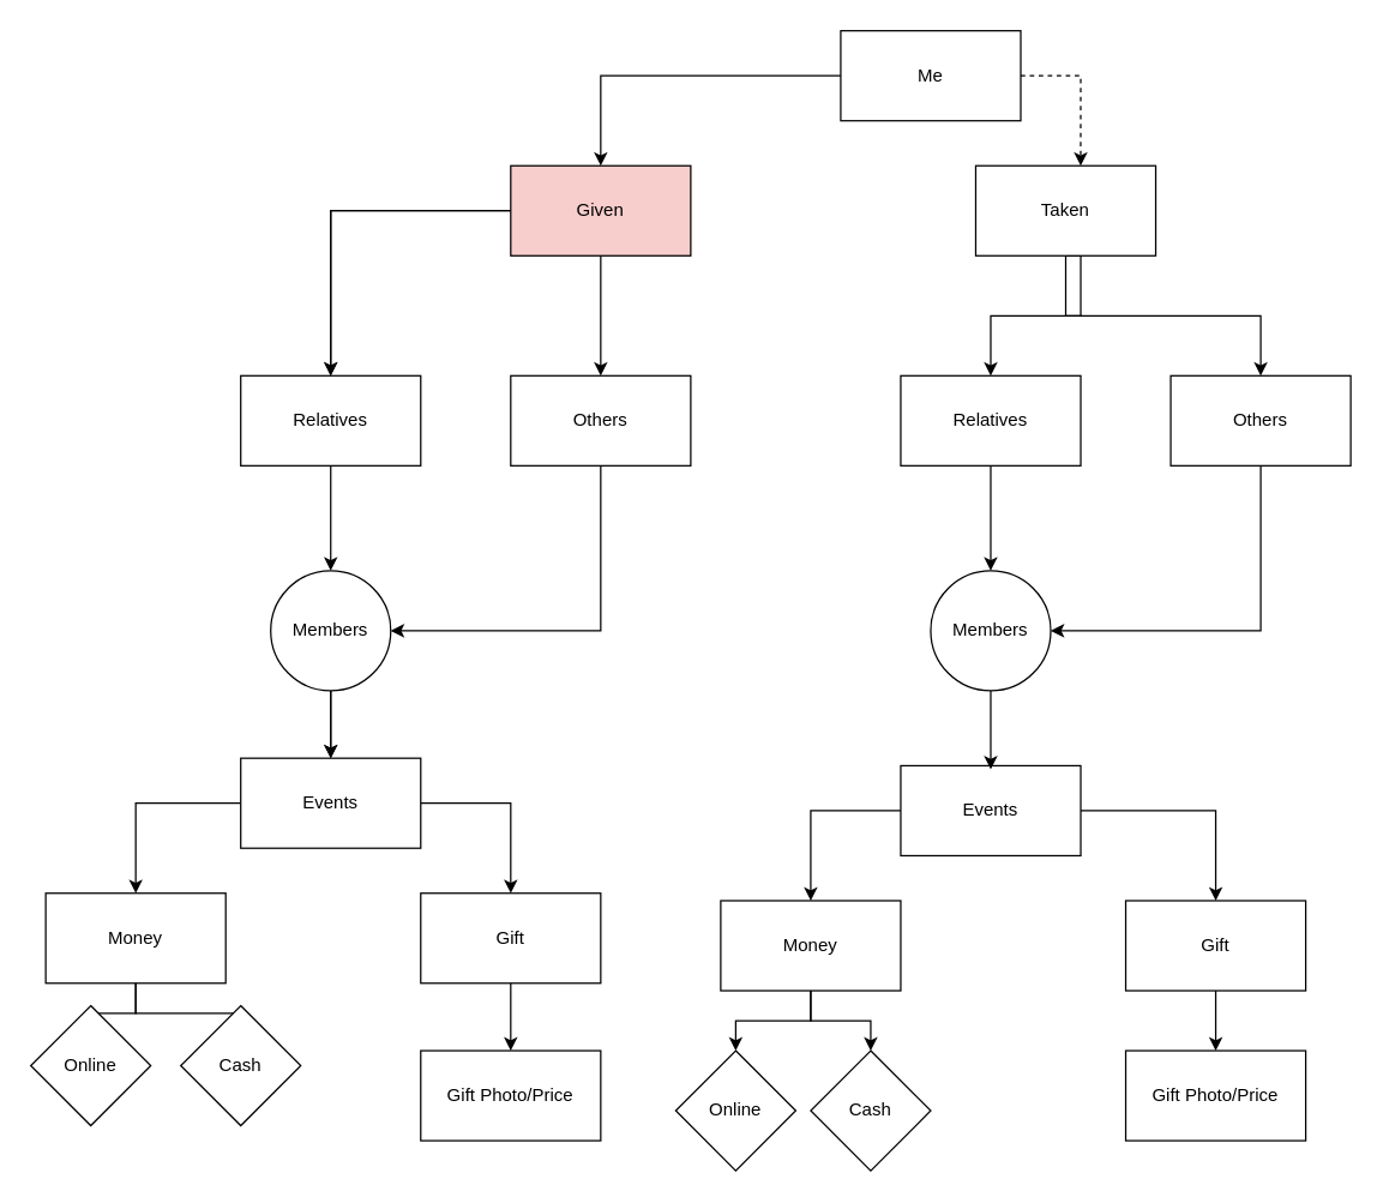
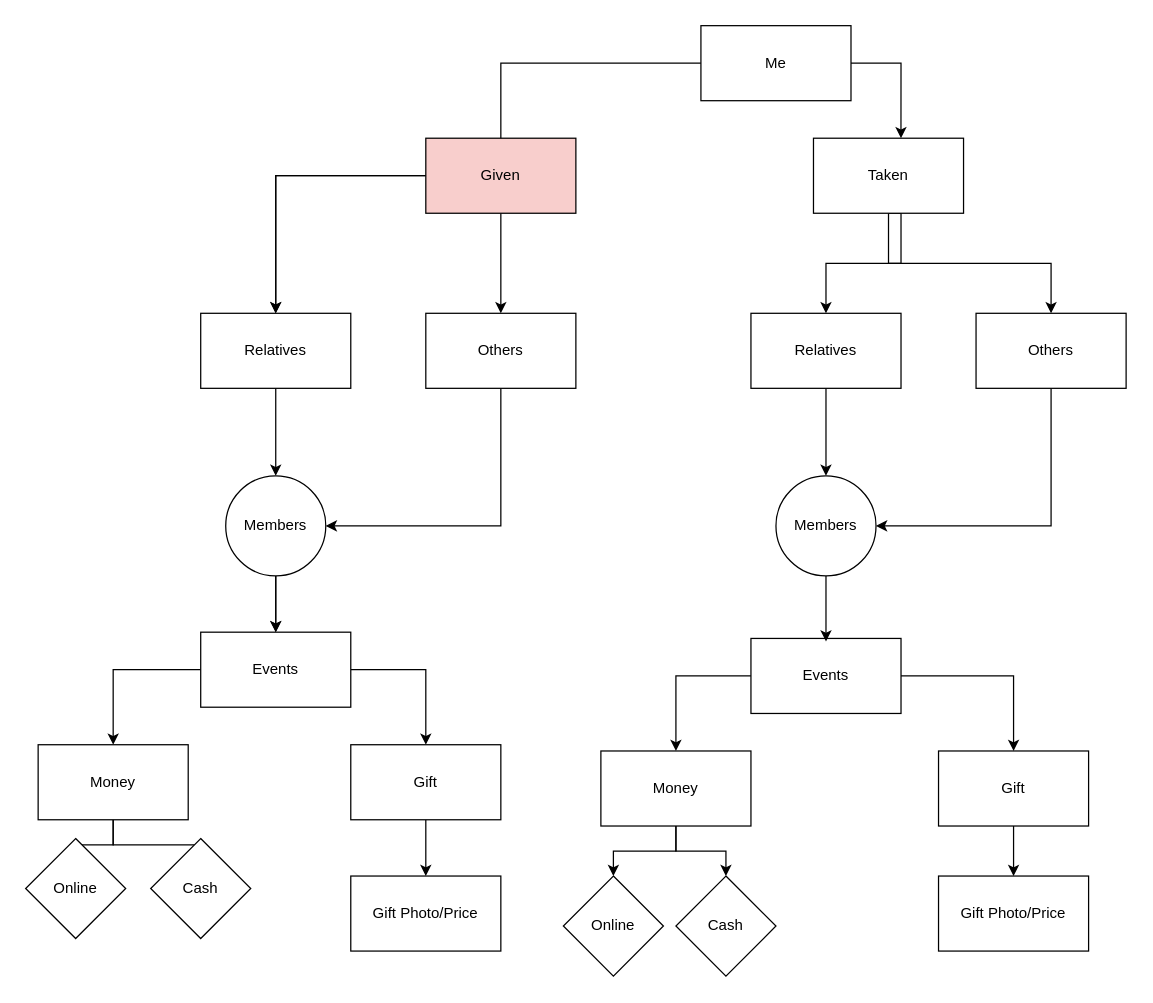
  <mxCell id="0" />
  <mxCell id="1" parent="0" />
  <mxCell id="2" value="" style="edgeStyle=orthogonalEdgeStyle;rounded=0;orthogonalLoop=1;jettySize=auto;html=1;" edge="1" parent="1" source="5" target="10"><mxGeometry relative="1" as="geometry" /></mxCell>
  <mxCell id="3" value="" style="edgeStyle=orthogonalEdgeStyle;rounded=0;orthogonalLoop=1;jettySize=auto;html=1;" edge="1" parent="1" source="5" target="10"><mxGeometry relative="1" as="geometry" /></mxCell>
  <mxCell id="4" value="" style="edgeStyle=orthogonalEdgeStyle;rounded=0;orthogonalLoop=1;jettySize=auto;html=1;" edge="1" parent="1" source="5" target="12"><mxGeometry relative="1" as="geometry" /></mxCell>
  <mxCell id="5" value="Given" style="rounded=0;whiteSpace=wrap;html=1;fillColor=#f8cecc;" vertex="1" parent="1"><mxGeometry x="340" y="110" width="120" height="60" as="geometry" /></mxCell>
  <mxCell id="6" style="edgeStyle=orthogonalEdgeStyle;rounded=0;orthogonalLoop=1;jettySize=auto;html=1;exitX=0.5;exitY=1;exitDx=0;exitDy=0;entryX=0.5;entryY=0;entryDx=0;entryDy=0;" edge="1" parent="1" source="8" target="26"><mxGeometry relative="1" as="geometry"><Array as="points"><mxPoint x="720" y="210" /><mxPoint x="660" y="210" /></Array></mxGeometry></mxCell>
  <mxCell id="7" style="edgeStyle=orthogonalEdgeStyle;rounded=0;orthogonalLoop=1;jettySize=auto;html=1;exitX=0.5;exitY=1;exitDx=0;exitDy=0;entryX=0.5;entryY=0;entryDx=0;entryDy=0;" edge="1" parent="1" source="8" target="28"><mxGeometry relative="1" as="geometry" /></mxCell>
  <mxCell id="8" value="Taken" style="whiteSpace=wrap;html=1;rounded=0;" vertex="1" parent="1"><mxGeometry x="650" y="110" width="120" height="60" as="geometry" /></mxCell>
  <mxCell id="9" value="" style="edgeStyle=orthogonalEdgeStyle;rounded=0;orthogonalLoop=1;jettySize=auto;html=1;" edge="1" parent="1" source="10" target="16"><mxGeometry relative="1" as="geometry" /></mxCell>
  <mxCell id="10" value="Relatives" style="rounded=0;whiteSpace=wrap;html=1;" vertex="1" parent="1"><mxGeometry x="160" y="250" width="120" height="60" as="geometry" /></mxCell>
  <mxCell id="11" style="edgeStyle=orthogonalEdgeStyle;rounded=0;orthogonalLoop=1;jettySize=auto;html=1;exitX=0.5;exitY=1;exitDx=0;exitDy=0;entryX=1;entryY=0.5;entryDx=0;entryDy=0;" edge="1" parent="1" source="12" target="16"><mxGeometry relative="1" as="geometry" /></mxCell>
  <mxCell id="12" value="Others" style="rounded=0;whiteSpace=wrap;html=1;" vertex="1" parent="1"><mxGeometry x="340" y="250" width="120" height="60" as="geometry" /></mxCell>
  <mxCell id="13" value="" style="edgeStyle=orthogonalEdgeStyle;rounded=0;orthogonalLoop=1;jettySize=auto;html=1;" edge="1" parent="1" source="31" target="19"><mxGeometry relative="1" as="geometry" /></mxCell>
  <mxCell id="14" value="" style="edgeStyle=orthogonalEdgeStyle;rounded=0;orthogonalLoop=1;jettySize=auto;html=1;exitX=1;exitY=0.5;exitDx=0;exitDy=0;" edge="1" parent="1" source="31" target="21"><mxGeometry relative="1" as="geometry" /></mxCell>
  <mxCell id="15" value="" style="edgeStyle=orthogonalEdgeStyle;rounded=0;orthogonalLoop=1;jettySize=auto;html=1;" edge="1" parent="1" source="16" target="31"><mxGeometry relative="1" as="geometry" /></mxCell>
  <mxCell id="16" value="Members" style="ellipse;whiteSpace=wrap;html=1;rounded=0;" vertex="1" parent="1"><mxGeometry x="180" y="380" width="80" height="80" as="geometry" /></mxCell>
  <mxCell id="17" value="" style="edgeStyle=orthogonalEdgeStyle;rounded=0;orthogonalLoop=1;jettySize=auto;html=1;" edge="1" parent="1" source="19" target="22"><mxGeometry relative="1" as="geometry" /></mxCell>
  <mxCell id="18" value="" style="edgeStyle=orthogonalEdgeStyle;rounded=0;orthogonalLoop=1;jettySize=auto;html=1;" edge="1" parent="1" source="19" target="24"><mxGeometry relative="1" as="geometry" /></mxCell>
  <mxCell id="19" value="Money" style="whiteSpace=wrap;html=1;rounded=0;" vertex="1" parent="1"><mxGeometry x="30" y="595" width="120" height="60" as="geometry" /></mxCell>
  <mxCell id="20" value="" style="edgeStyle=orthogonalEdgeStyle;rounded=0;orthogonalLoop=1;jettySize=auto;html=1;" edge="1" parent="1" source="21" target="23"><mxGeometry relative="1" as="geometry" /></mxCell>
  <mxCell id="21" value="Gift" style="whiteSpace=wrap;html=1;rounded=0;" vertex="1" parent="1"><mxGeometry x="280" y="595" width="120" height="60" as="geometry" /></mxCell>
  <mxCell id="22" value="Online" style="rhombus;whiteSpace=wrap;html=1;rounded=0;" vertex="1" parent="1"><mxGeometry y="670" width="80" height="80" as="geometry" x="20" /></mxCell>
  <mxCell id="23" value="Gift Photo/Price" style="whiteSpace=wrap;html=1;rounded=0;" vertex="1" parent="1"><mxGeometry x="280" y="700" width="120" height="60" as="geometry" /></mxCell>
  <mxCell id="24" value="Cash" style="rhombus;whiteSpace=wrap;html=1;rounded=0;" vertex="1" parent="1"><mxGeometry x="120" y="670" width="80" height="80" as="geometry" /></mxCell>
  <mxCell id="25" value="" style="edgeStyle=orthogonalEdgeStyle;rounded=0;orthogonalLoop=1;jettySize=auto;html=1;" edge="1" parent="1" source="26" target="29"><mxGeometry relative="1" as="geometry" /></mxCell>
  <mxCell id="26" value="Relatives" style="rounded=0;whiteSpace=wrap;html=1;" vertex="1" parent="1"><mxGeometry x="600" y="250" width="120" height="60" as="geometry" /></mxCell>
  <mxCell id="27" style="edgeStyle=orthogonalEdgeStyle;rounded=0;orthogonalLoop=1;jettySize=auto;html=1;exitX=0.5;exitY=1;exitDx=0;exitDy=0;entryX=1;entryY=0.5;entryDx=0;entryDy=0;" edge="1" parent="1" source="28" target="29"><mxGeometry relative="1" as="geometry" /></mxCell>
  <mxCell id="28" value="Others" style="rounded=0;whiteSpace=wrap;html=1;" vertex="1" parent="1"><mxGeometry x="780" y="250" width="120" height="60" as="geometry" /></mxCell>
  <mxCell id="29" value="Members" style="ellipse;whiteSpace=wrap;html=1;rounded=0;" vertex="1" parent="1"><mxGeometry x="620" y="380" width="80" height="80" as="geometry" /></mxCell>
  <mxCell id="30" value="" style="edgeStyle=orthogonalEdgeStyle;rounded=0;orthogonalLoop=1;jettySize=auto;html=1;" edge="1" parent="1" source="16" target="31"><mxGeometry relative="1" as="geometry"><mxPoint x="210" y="460" as="sourcePoint" /><mxPoint x="190" y="625" as="targetPoint" /></mxGeometry></mxCell>
  <mxCell id="31" value="Events" style="whiteSpace=wrap;html=1;rounded=0;" vertex="1" parent="1"><mxGeometry x="160" y="505" width="120" height="60" as="geometry" /></mxCell>
  <mxCell id="32" style="edgeStyle=orthogonalEdgeStyle;rounded=0;orthogonalLoop=1;jettySize=auto;html=1;exitX=0.5;exitY=1;exitDx=0;exitDy=0;" edge="1" parent="1" source="23" target="23"><mxGeometry relative="1" as="geometry" /></mxCell>
  <mxCell id="33" value="" style="edgeStyle=orthogonalEdgeStyle;rounded=0;orthogonalLoop=1;jettySize=auto;html=1;exitX=0;exitY=0.5;exitDx=0;exitDy=0;" edge="1" parent="1" source="43" target="37"><mxGeometry relative="1" as="geometry" /></mxCell>
  <mxCell id="34" value="" style="edgeStyle=orthogonalEdgeStyle;rounded=0;orthogonalLoop=1;jettySize=auto;html=1;exitX=1;exitY=0.5;exitDx=0;exitDy=0;" edge="1" parent="1" source="43" target="39"><mxGeometry relative="1" as="geometry" /></mxCell>
  <mxCell id="35" value="" style="edgeStyle=orthogonalEdgeStyle;rounded=0;orthogonalLoop=1;jettySize=auto;html=1;" edge="1" parent="1" source="37" target="40"><mxGeometry relative="1" as="geometry" /></mxCell>
  <mxCell id="36" value="" style="edgeStyle=orthogonalEdgeStyle;rounded=0;orthogonalLoop=1;jettySize=auto;html=1;" edge="1" parent="1" source="37" target="42"><mxGeometry relative="1" as="geometry" /></mxCell>
  <mxCell id="37" value="Money" style="whiteSpace=wrap;html=1;rounded=0;" vertex="1" parent="1"><mxGeometry x="480" y="600" width="120" height="60" as="geometry" /></mxCell>
  <mxCell id="38" value="" style="edgeStyle=orthogonalEdgeStyle;rounded=0;orthogonalLoop=1;jettySize=auto;html=1;" edge="1" parent="1" source="39" target="41"><mxGeometry relative="1" as="geometry" /></mxCell>
  <mxCell id="39" value="Gift" style="whiteSpace=wrap;html=1;rounded=0;" vertex="1" parent="1"><mxGeometry x="750" y="600" width="120" height="60" as="geometry" /></mxCell>
  <mxCell id="40" value="Online" style="rhombus;whiteSpace=wrap;html=1;rounded=0;" vertex="1" parent="1"><mxGeometry x="450" y="700" width="80" height="80" as="geometry" /></mxCell>
  <mxCell id="41" value="Gift Photo/Price" style="whiteSpace=wrap;html=1;rounded=0;" vertex="1" parent="1"><mxGeometry x="750" y="700" width="120" height="60" as="geometry" /></mxCell>
  <mxCell id="42" value="Cash" style="rhombus;whiteSpace=wrap;html=1;rounded=0;" vertex="1" parent="1"><mxGeometry x="540" y="700" width="80" height="80" as="geometry" /></mxCell>
  <mxCell id="43" value="Events" style="whiteSpace=wrap;html=1;rounded=0;" vertex="1" parent="1"><mxGeometry x="600" y="510" width="120" height="60" as="geometry" /></mxCell>
  <mxCell id="44" style="edgeStyle=orthogonalEdgeStyle;rounded=0;orthogonalLoop=1;jettySize=auto;html=1;exitX=0.5;exitY=1;exitDx=0;exitDy=0;" edge="1" parent="1" source="41" target="41"><mxGeometry relative="1" as="geometry" /></mxCell>
- <mxCell id="45" style="edgeStyle=orthogonalEdgeStyle;rounded=0;orthogonalLoop=1;jettySize=auto;html=1;exitX=0;exitY=0.5;exitDx=0;exitDy=0;entryX=0.5;entryY=0;entryDx=0;entryDy=0;" edge="1" parent="1" source="46" target="5"><mxGeometry relative="1" as="geometry" /></mxCell>
+ <mxCell id="45" style="edgeStyle=orthogonalEdgeStyle;rounded=0;orthogonalLoop=1;jettySize=auto;html=1;exitX=0;exitY=0.5;exitDx=0;exitDy=0;entryX=0.5;entryY=0;entryDx=0;entryDy=0;endArrow=none;" edge="1" parent="1" source="46" target="5"><mxGeometry relative="1" as="geometry" /></mxCell>
  <mxCell id="46" value="Me" style="rounded=0;whiteSpace=wrap;html=1;" vertex="1" parent="1"><mxGeometry x="560" y="20" width="120" height="60" as="geometry" /></mxCell>
- <mxCell id="47" style="edgeStyle=orthogonalEdgeStyle;rounded=0;orthogonalLoop=1;jettySize=auto;html=1;exitX=1;exitY=0.5;exitDx=0;exitDy=0;entryX=0.583;entryY=0;entryDx=0;entryDy=0;entryPerimeter=0;dashed=1;" edge="1" parent="1" source="46" target="8"><mxGeometry relative="1" as="geometry" /></mxCell>
+ <mxCell id="47" style="edgeStyle=orthogonalEdgeStyle;rounded=0;orthogonalLoop=1;jettySize=auto;html=1;exitX=1;exitY=0.5;exitDx=0;exitDy=0;entryX=0.583;entryY=0;entryDx=0;entryDy=0;entryPerimeter=0;" edge="1" parent="1" source="46" target="8"><mxGeometry relative="1" as="geometry" /></mxCell>
  <mxCell id="48" style="edgeStyle=orthogonalEdgeStyle;rounded=0;orthogonalLoop=1;jettySize=auto;html=1;exitX=0.5;exitY=1;exitDx=0;exitDy=0;entryX=0.5;entryY=0.04;entryDx=0;entryDy=0;entryPerimeter=0;" edge="1" parent="1" source="29" target="43"><mxGeometry relative="1" as="geometry" /></mxCell>
